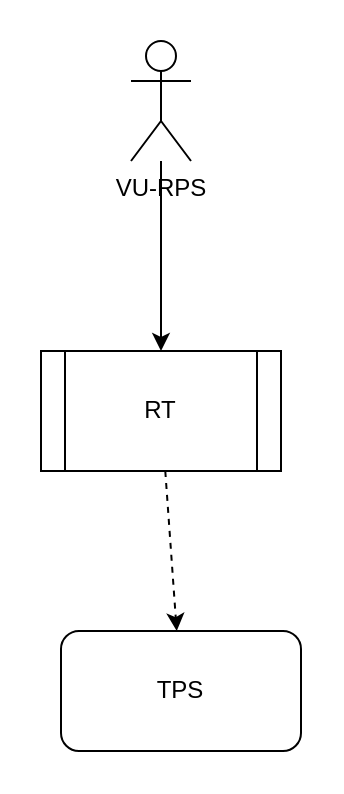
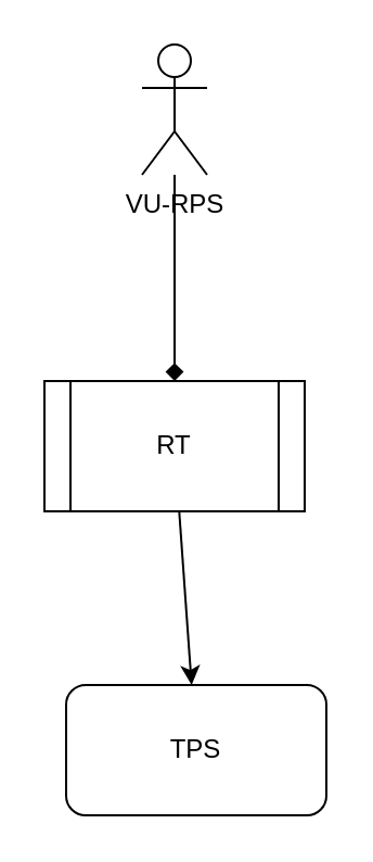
  <mxCell id="0" />
  <mxCell id="1" parent="0" />
- <mxCell id="2" value="" style="edgeStyle=none;html=1;" edge="1" parent="1" source="3" target="6"><mxGeometry relative="1" as="geometry" /></mxCell>
+ <mxCell id="2" value="" style="edgeStyle=none;html=1;endArrow=diamond;" edge="1" parent="1" source="3" target="6"><mxGeometry relative="1" as="geometry" /></mxCell>
  <mxCell id="3" value="VU-RPS&lt;br&gt;" style="shape=umlActor;verticalLabelPosition=bottom;verticalAlign=top;html=1;outlineConnect=0;" vertex="1" parent="1"><mxGeometry x="65" y="20" width="30" height="60" as="geometry" /></mxCell>
  <mxCell id="4" value="TPS" style="rounded=1;whiteSpace=wrap;html=1;" vertex="1" parent="1"><mxGeometry x="30" y="315" width="120" height="60" as="geometry" /></mxCell>
- <mxCell id="5" value="" style="edgeStyle=none;html=1;dashed=1;" edge="1" parent="1" source="6" target="4"><mxGeometry relative="1" as="geometry" /></mxCell>
+ <mxCell id="5" value="" style="edgeStyle=none;html=1;" edge="1" parent="1" source="6" target="4"><mxGeometry relative="1" as="geometry" /></mxCell>
  <mxCell id="6" value="RT" style="shape=process;whiteSpace=wrap;html=1;backgroundOutline=1;" vertex="1" parent="1"><mxGeometry x="20" y="175" width="120" height="60" as="geometry" /></mxCell>
